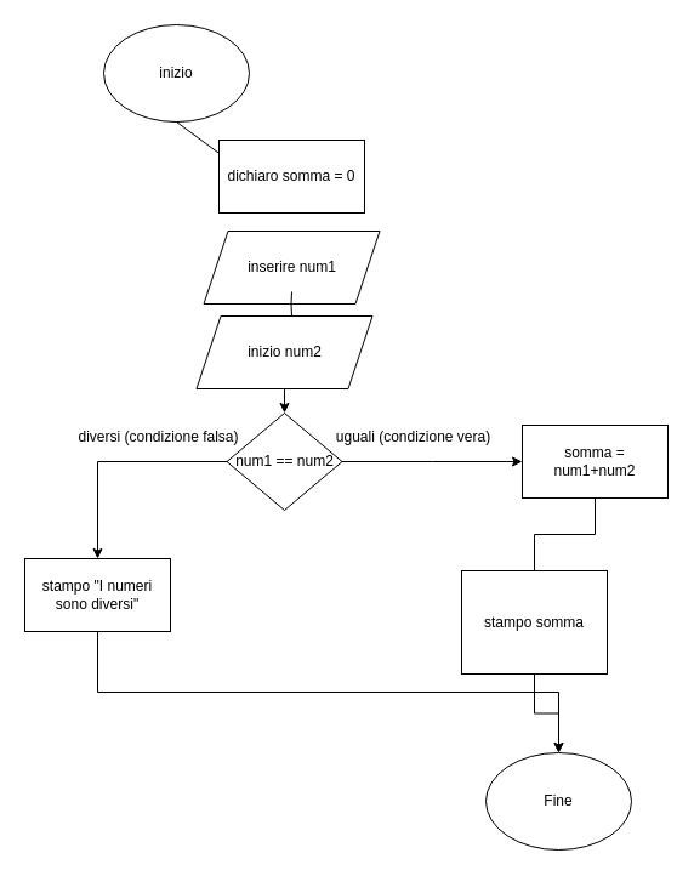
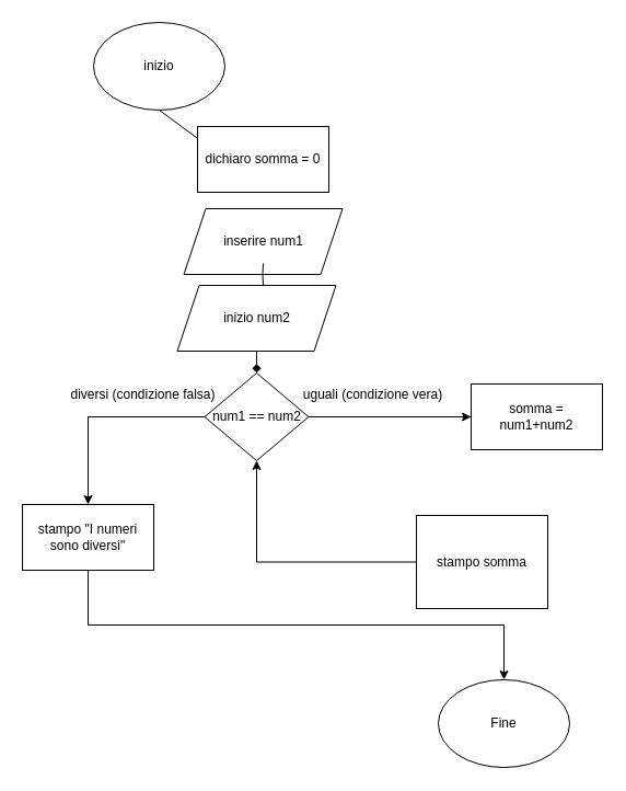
  <mxCell id="0" />
  <mxCell id="1" parent="0" />
  <mxCell id="2" value="inizio" style="ellipse;whiteSpace=wrap;html=1;" vertex="1" parent="1"><mxGeometry x="85" y="20" width="120" height="80" as="geometry" /></mxCell>
  <mxCell id="3" value="Fine" style="ellipse;whiteSpace=wrap;html=1;" vertex="1" parent="1"><mxGeometry x="400" y="620" width="120" height="80" as="geometry" /></mxCell>
  <mxCell id="4" value="inserire num1" style="shape=parallelogram;perimeter=parallelogramPerimeter;whiteSpace=wrap;html=1;fixedSize=1;" vertex="1" parent="1"><mxGeometry x="167.5" y="190" width="145" height="60" as="geometry" /></mxCell>
- <mxCell id="5" style="edgeStyle=orthogonalEdgeStyle;rounded=0;orthogonalLoop=1;jettySize=auto;html=1;exitX=0.5;exitY=1;exitDx=0;exitDy=0;entryX=0.5;entryY=0;entryDx=0;entryDy=0;" edge="1" parent="1" source="6" target="11"><mxGeometry relative="1" as="geometry" /></mxCell>
+ <mxCell id="5" style="edgeStyle=orthogonalEdgeStyle;rounded=0;orthogonalLoop=1;jettySize=auto;html=1;exitX=0.5;exitY=1;exitDx=0;exitDy=0;entryX=0.5;entryY=0;entryDx=0;entryDy=0;endArrow=diamond;" edge="1" parent="1" source="6" target="11"><mxGeometry relative="1" as="geometry" /></mxCell>
  <mxCell id="6" value="inizio num2" style="shape=parallelogram;perimeter=parallelogramPerimeter;whiteSpace=wrap;html=1;fixedSize=1;" vertex="1" parent="1"><mxGeometry x="161.5" y="260" width="145" height="60" as="geometry" /></mxCell>
  <mxCell id="7" value="" style="endArrow=none;html=1;rounded=0;entryX=0.5;entryY=1;entryDx=0;entryDy=0;" edge="1" parent="1" target="2"><mxGeometry width="50" height="50" relative="1" as="geometry"><mxPoint x="240" y="170" as="sourcePoint" /><mxPoint x="260" y="370" as="targetPoint" /></mxGeometry></mxCell>
  <mxCell id="8" value="" style="endArrow=none;html=1;rounded=0;" edge="1" parent="1"><mxGeometry width="50" height="50" relative="1" as="geometry"><mxPoint x="240" y="260" as="sourcePoint" /><mxPoint x="240" y="240" as="targetPoint" /><Array as="points"><mxPoint x="239.5" y="250" /></Array></mxGeometry></mxCell>
  <mxCell id="9" style="edgeStyle=orthogonalEdgeStyle;rounded=0;orthogonalLoop=1;jettySize=auto;html=1;exitX=1;exitY=0.5;exitDx=0;exitDy=0;" edge="1" parent="1" source="11"><mxGeometry relative="1" as="geometry"><mxPoint x="430" y="380" as="targetPoint" /></mxGeometry></mxCell>
  <mxCell id="10" style="edgeStyle=orthogonalEdgeStyle;rounded=0;orthogonalLoop=1;jettySize=auto;html=1;exitX=0;exitY=0.5;exitDx=0;exitDy=0;" edge="1" parent="1" source="11" target="17"><mxGeometry relative="1" as="geometry"><mxPoint x="70" y="380" as="targetPoint" /></mxGeometry></mxCell>
  <mxCell id="11" value="num1 == num2" style="rhombus;whiteSpace=wrap;html=1;" vertex="1" parent="1"><mxGeometry x="186.5" y="340" width="95" height="80" as="geometry" /></mxCell>
  <mxCell id="12" value="uguali (condizione vera)" style="text;html=1;align=center;verticalAlign=middle;resizable=0;points=[];autosize=1;strokeColor=none;fillColor=none;" vertex="1" parent="1"><mxGeometry x="270" y="350" width="140" height="20" as="geometry" /></mxCell>
- <mxCell id="13" style="edgeStyle=orthogonalEdgeStyle;rounded=0;orthogonalLoop=1;jettySize=auto;html=1;entryX=0.5;entryY=0;entryDx=0;entryDy=0;startArrow=none;" edge="1" parent="1" source="19" target="3"><mxGeometry relative="1" as="geometry"><mxPoint x="480" y="620" as="targetPoint" /></mxGeometry></mxCell>
+ <mxCell id="13" style="edgeStyle=orthogonalEdgeStyle;rounded=0;orthogonalLoop=1;jettySize=auto;html=1;startArrow=none;" edge="1" parent="1" source="19" target="11"><mxGeometry relative="1" as="geometry"><mxPoint x="480" y="620" as="targetPoint" /></mxGeometry></mxCell>
  <mxCell id="14" value="somma = num1+num2" style="rounded=0;whiteSpace=wrap;html=1;" vertex="1" parent="1"><mxGeometry x="430" y="350" width="120" height="60" as="geometry" /></mxCell>
  <mxCell id="15" value="dichiaro somma = 0" style="rounded=0;whiteSpace=wrap;html=1;" vertex="1" parent="1"><mxGeometry x="180" y="115" width="120" height="60" as="geometry" /></mxCell>
  <mxCell id="16" style="edgeStyle=orthogonalEdgeStyle;rounded=0;orthogonalLoop=1;jettySize=auto;html=1;exitX=0.5;exitY=1;exitDx=0;exitDy=0;entryX=0.5;entryY=0;entryDx=0;entryDy=0;" edge="1" parent="1" source="17" target="3"><mxGeometry relative="1" as="geometry" /></mxCell>
  <mxCell id="17" value="stampo &quot;I numeri sono diversi&quot;" style="rounded=0;whiteSpace=wrap;html=1;" vertex="1" parent="1"><mxGeometry x="20" y="460" width="120" height="60" as="geometry" /></mxCell>
  <mxCell id="18" value="diversi (condizione falsa)" style="text;html=1;align=center;verticalAlign=middle;resizable=0;points=[];autosize=1;strokeColor=none;fillColor=none;" vertex="1" parent="1"><mxGeometry x="55" y="350" width="150" height="20" as="geometry" /></mxCell>
  <mxCell id="19" value="stampo somma" style="rounded=0;whiteSpace=wrap;html=1;" vertex="1" parent="1"><mxGeometry x="380" y="470" width="120" height="85" as="geometry" /></mxCell>
- <mxCell id="20" value="" style="edgeStyle=orthogonalEdgeStyle;rounded=0;orthogonalLoop=1;jettySize=auto;html=1;entryX=0.5;entryY=0;entryDx=0;entryDy=0;endArrow=none;" edge="1" parent="1" source="14" target="19"><mxGeometry relative="1" as="geometry"><mxPoint x="380" y="620" as="targetPoint" /><mxPoint x="490" y="410" as="sourcePoint" /></mxGeometry></mxCell>
+ <mxCell id="20" value="" style="edgeStyle=orthogonalEdgeStyle;rounded=0;orthogonalLoop=1;jettySize=auto;html=1;endArrow=none;" edge="1" parent="1" source="14" target="11"><mxGeometry relative="1" as="geometry"><mxPoint x="380" y="620" as="targetPoint" /><mxPoint x="490" y="410" as="sourcePoint" /></mxGeometry></mxCell>
